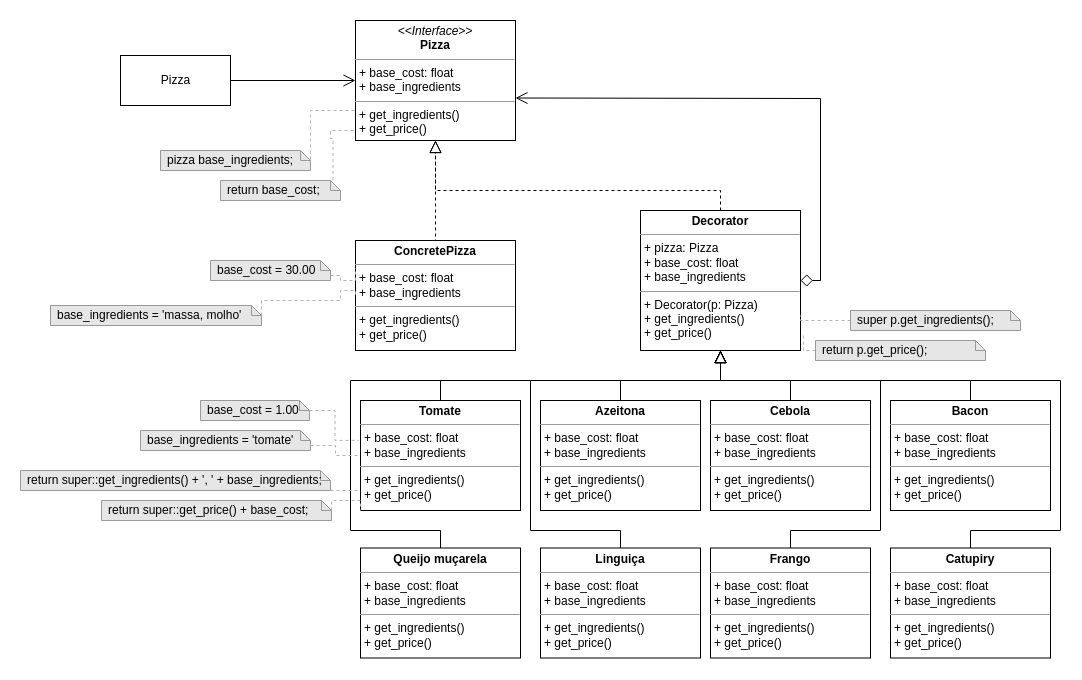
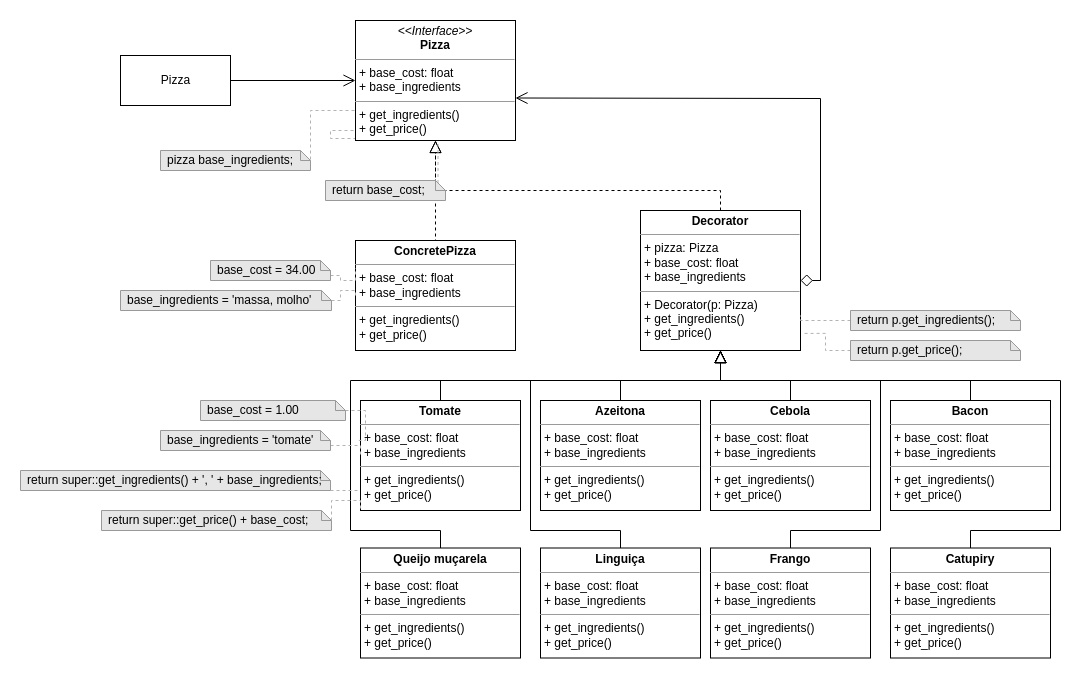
  <mxCell id="0" />
  <mxCell id="1" parent="0" />
  <mxCell id="2" style="edgeStyle=orthogonalEdgeStyle;rounded=0;orthogonalLoop=1;jettySize=auto;html=1;endArrow=block;endFill=0;dashed=1;endSize=10;startSize=10;" parent="1" edge="1"><mxGeometry relative="1" as="geometry"><mxPoint x="435" y="260" as="sourcePoint" /><mxPoint x="435" y="140" as="targetPoint" /></mxGeometry></mxCell>
  <mxCell id="3" style="edgeStyle=orthogonalEdgeStyle;rounded=0;orthogonalLoop=1;jettySize=auto;html=1;endArrow=block;endFill=0;dashed=1;endSize=10;startSize=10;" parent="1" source="5" edge="1"><mxGeometry relative="1" as="geometry"><mxPoint x="435" y="140" as="targetPoint" /><Array as="points"><mxPoint x="720" y="190" /><mxPoint x="435" y="190" /></Array></mxGeometry></mxCell>
  <mxCell id="4" style="edgeStyle=orthogonalEdgeStyle;rounded=0;orthogonalLoop=1;jettySize=auto;html=1;exitX=1;exitY=0.5;exitDx=0;exitDy=0;entryX=1;entryY=0.5;entryDx=0;entryDy=0;endArrow=diamond;endFill=0;startArrow=open;startFill=0;endSize=10;startSize=10;" parent="1" target="5" edge="1"><mxGeometry relative="1" as="geometry"><mxPoint x="515" y="97.5" as="sourcePoint" /></mxGeometry></mxCell>
  <mxCell id="5" value="&lt;p style=&quot;margin: 0px ; margin-top: 4px ; text-align: center&quot;&gt;&lt;b&gt;Decorator&lt;/b&gt;&lt;/p&gt;&lt;hr size=&quot;1&quot;&gt;&lt;p style=&quot;margin: 0px ; margin-left: 4px&quot;&gt;+ pizza: Pizza&lt;/p&gt;&lt;p style=&quot;margin: 0px 0px 0px 4px&quot;&gt;+ base_cost: float&lt;/p&gt;&lt;p style=&quot;margin: 0px 0px 0px 4px&quot;&gt;+ base_ingredients&lt;/p&gt;&lt;hr size=&quot;1&quot;&gt;&lt;p style=&quot;margin: 0px ; margin-left: 4px&quot;&gt;+ Decorator(p: Pizza)&lt;/p&gt;&lt;p style=&quot;margin: 0px ; margin-left: 4px&quot;&gt;+ get_ingredients()&lt;br&gt;+ get_price()&lt;br&gt;&lt;/p&gt;" style="verticalAlign=top;align=left;overflow=fill;fontSize=12;fontFamily=Helvetica;html=1;" parent="1" vertex="1"><mxGeometry x="640" y="210" width="160" height="140" as="geometry" /></mxCell>
  <mxCell id="6" value="" style="edgeStyle=orthogonalEdgeStyle;rounded=0;orthogonalLoop=1;jettySize=auto;html=1;startArrow=none;startFill=0;endArrow=open;endFill=0;startSize=10;endSize=10;" parent="1" source="7" target="25" edge="1"><mxGeometry relative="1" as="geometry" /></mxCell>
  <mxCell id="7" value="Pizza" style="html=1;" parent="1" vertex="1"><mxGeometry x="120" y="55" width="110" height="50" as="geometry" /></mxCell>
  <mxCell id="8" style="edgeStyle=orthogonalEdgeStyle;rounded=0;orthogonalLoop=1;jettySize=auto;html=1;entryX=0.5;entryY=1;entryDx=0;entryDy=0;endArrow=block;endFill=0;endSize=10;startSize=10;" parent="1" target="5" edge="1"><mxGeometry relative="1" as="geometry"><mxPoint x="440" y="430" as="sourcePoint" /><Array as="points"><mxPoint x="440" y="380" /><mxPoint x="720" y="380" /></Array></mxGeometry></mxCell>
  <mxCell id="9" style="edgeStyle=orthogonalEdgeStyle;rounded=0;orthogonalLoop=1;jettySize=auto;html=1;startArrow=none;startFill=0;endArrow=block;endFill=0;startSize=10;endSize=10;exitX=0.5;exitY=0;exitDx=0;exitDy=0;" parent="1" source="29" edge="1"><mxGeometry relative="1" as="geometry"><mxPoint x="720" y="350" as="targetPoint" /><mxPoint x="620" y="530" as="sourcePoint" /><Array as="points"><mxPoint x="620" y="530" /><mxPoint x="530" y="530" /><mxPoint x="530" y="380" /><mxPoint x="720" y="380" /></Array></mxGeometry></mxCell>
  <mxCell id="10" style="edgeStyle=orthogonalEdgeStyle;rounded=0;orthogonalLoop=1;jettySize=auto;html=1;exitX=0.5;exitY=0;exitDx=0;exitDy=0;startArrow=none;startFill=0;endArrow=block;endFill=0;startSize=10;endSize=10;" parent="1" edge="1"><mxGeometry relative="1" as="geometry"><mxPoint x="720" y="350" as="targetPoint" /><mxPoint x="620" y="430" as="sourcePoint" /><Array as="points"><mxPoint x="620" y="380" /><mxPoint x="720" y="380" /></Array></mxGeometry></mxCell>
  <mxCell id="11" style="edgeStyle=orthogonalEdgeStyle;rounded=0;orthogonalLoop=1;jettySize=auto;html=1;startArrow=none;startFill=0;endArrow=block;endFill=0;startSize=10;endSize=10;" parent="1" edge="1"><mxGeometry relative="1" as="geometry"><mxPoint x="720" y="350" as="targetPoint" /><mxPoint x="440" y="547.5" as="sourcePoint" /><Array as="points"><mxPoint x="440" y="530" /><mxPoint x="350" y="530" /><mxPoint x="350" y="380" /><mxPoint x="720" y="380" /></Array></mxGeometry></mxCell>
  <mxCell id="12" style="edgeStyle=orthogonalEdgeStyle;rounded=0;orthogonalLoop=1;jettySize=auto;html=1;startArrow=none;startFill=0;endArrow=block;endFill=0;startSize=10;endSize=10;" parent="1" edge="1"><mxGeometry relative="1" as="geometry"><mxPoint x="720" y="350" as="targetPoint" /><mxPoint x="790" y="430" as="sourcePoint" /><Array as="points"><mxPoint x="790" y="380" /><mxPoint x="720" y="380" /></Array></mxGeometry></mxCell>
  <mxCell id="13" style="edgeStyle=orthogonalEdgeStyle;rounded=0;orthogonalLoop=1;jettySize=auto;html=1;exitX=0.5;exitY=0;exitDx=0;exitDy=0;entryX=0.5;entryY=1;entryDx=0;entryDy=0;startArrow=none;startFill=0;endArrow=block;endFill=0;startSize=10;endSize=10;" parent="1" source="32" target="5" edge="1"><mxGeometry relative="1" as="geometry"><mxPoint x="790" y="530" as="sourcePoint" /><Array as="points"><mxPoint x="790" y="530" /><mxPoint x="880" y="530" /><mxPoint x="880" y="380" /><mxPoint x="720" y="380" /></Array></mxGeometry></mxCell>
  <mxCell id="14" style="edgeStyle=orthogonalEdgeStyle;rounded=0;orthogonalLoop=1;jettySize=auto;html=1;exitX=0.5;exitY=0;exitDx=0;exitDy=0;entryX=0.5;entryY=1;entryDx=0;entryDy=0;startArrow=none;startFill=0;endArrow=block;endFill=0;startSize=10;endSize=10;" parent="1" target="5" edge="1"><mxGeometry relative="1" as="geometry"><mxPoint x="970" y="430" as="sourcePoint" /><Array as="points"><mxPoint x="970" y="380" /><mxPoint x="720" y="380" /></Array></mxGeometry></mxCell>
  <mxCell id="15" style="edgeStyle=orthogonalEdgeStyle;rounded=0;orthogonalLoop=1;jettySize=auto;html=1;exitX=0.5;exitY=0;exitDx=0;exitDy=0;entryX=0.5;entryY=1;entryDx=0;entryDy=0;startArrow=none;startFill=0;endArrow=block;endFill=0;startSize=10;endSize=10;" parent="1" source="33" target="5" edge="1"><mxGeometry relative="1" as="geometry"><mxPoint x="970" y="530" as="sourcePoint" /><Array as="points"><mxPoint x="970" y="530" /><mxPoint x="1060" y="530" /><mxPoint x="1060" y="380" /><mxPoint x="720" y="380" /></Array></mxGeometry></mxCell>
  <mxCell id="16" style="edgeStyle=orthogonalEdgeStyle;rounded=0;orthogonalLoop=1;jettySize=auto;html=1;exitX=0;exitY=1;exitDx=0;exitDy=0;entryX=0;entryY=0;entryDx=112.5;entryDy=7.5;entryPerimeter=0;startArrow=none;startFill=0;endArrow=none;endFill=0;startSize=10;endSize=10;dashed=1;strokeColor=#B3B3B3;" parent="1" source="25" target="18" edge="1"><mxGeometry relative="1" as="geometry"><Array as="points"><mxPoint x="355" y="130" /><mxPoint x="330" y="130" /><mxPoint x="330" y="138" /></Array></mxGeometry></mxCell>
  <mxCell id="17" value="&lt;p style=&quot;margin: 0px ; margin-top: 4px ; text-align: center&quot;&gt;&lt;b&gt;ConcretePizza&lt;/b&gt;&lt;/p&gt;&lt;hr size=&quot;1&quot;&gt;&lt;p style=&quot;margin: 0px ; margin-left: 4px&quot;&gt;+ base_cost: float&lt;/p&gt;&lt;p style=&quot;margin: 0px ; margin-left: 4px&quot;&gt;+ base_ingredients&lt;/p&gt;&lt;hr size=&quot;1&quot;&gt;&lt;p style=&quot;margin: 0px ; margin-left: 4px&quot;&gt;+ get_ingredients()&lt;br&gt;+ get_price()&lt;br&gt;&lt;/p&gt;" style="verticalAlign=top;align=left;overflow=fill;fontSize=12;fontFamily=Helvetica;html=1;fillColor=#FFFFFF;" parent="1" vertex="1"><mxGeometry x="355" y="240" width="160" height="110" as="geometry" /></mxCell>
- <mxCell id="18" value="return base_cost;" style="shape=note2;boundedLbl=1;whiteSpace=wrap;html=1;size=10;verticalAlign=middle;align=left;fillColor=#E6E6E6;spacingLeft=5;strokeColor=#999999;" parent="1" vertex="1"><mxGeometry x="220" y="180" width="120" height="20" as="geometry" /></mxCell>
+ <mxCell id="18" value="return base_cost;" style="shape=note2;boundedLbl=1;whiteSpace=wrap;html=1;size=10;verticalAlign=middle;align=left;fillColor=#E6E6E6;spacingLeft=5;strokeColor=#999999;" parent="1" vertex="1"><mxGeometry x="325" y="180" width="120" height="20" as="geometry" /></mxCell>
  <mxCell id="19" style="edgeStyle=orthogonalEdgeStyle;rounded=0;orthogonalLoop=1;jettySize=auto;html=1;entryX=0;entryY=0.75;entryDx=0;entryDy=0;dashed=1;startArrow=none;startFill=0;endArrow=none;endFill=0;startSize=10;endSize=10;strokeColor=#B3B3B3;exitX=0;exitY=0;exitDx=150;exitDy=15;exitPerimeter=0;" parent="1" source="20" target="25" edge="1"><mxGeometry relative="1" as="geometry"><Array as="points"><mxPoint x="310" y="110" /></Array></mxGeometry></mxCell>
  <mxCell id="20" value="pizza base_ingredients;" style="shape=note2;boundedLbl=1;whiteSpace=wrap;html=1;size=10;verticalAlign=middle;align=left;fillColor=#E6E6E6;spacingLeft=5;strokeColor=#999999;" parent="1" vertex="1"><mxGeometry x="160" y="150" width="150" height="20" as="geometry" /></mxCell>
  <mxCell id="21" style="edgeStyle=orthogonalEdgeStyle;rounded=0;orthogonalLoop=1;jettySize=auto;html=1;entryX=1;entryY=0.75;entryDx=0;entryDy=0;dashed=1;startArrow=none;startFill=0;endArrow=none;endFill=0;startSize=10;endSize=10;strokeColor=#B3B3B3;" parent="1" source="22" target="5" edge="1"><mxGeometry relative="1" as="geometry"><Array as="points"><mxPoint x="800" y="320" /></Array></mxGeometry></mxCell>
- <mxCell id="22" value="super p.get_ingredients();&amp;nbsp;" style="shape=note2;boundedLbl=1;whiteSpace=wrap;html=1;size=10;verticalAlign=middle;align=left;fillColor=#E6E6E6;spacingLeft=5;strokeColor=#999999;" parent="1" vertex="1"><mxGeometry x="850" y="310" width="170" height="20" as="geometry" /></mxCell>
+ <mxCell id="22" value="return p.get_ingredients();&amp;nbsp;" style="shape=note2;boundedLbl=1;whiteSpace=wrap;html=1;size=10;verticalAlign=middle;align=left;fillColor=#E6E6E6;spacingLeft=5;strokeColor=#999999;" parent="1" vertex="1"><mxGeometry x="850" y="310" width="170" height="20" as="geometry" /></mxCell>
  <mxCell id="23" style="edgeStyle=orthogonalEdgeStyle;rounded=0;orthogonalLoop=1;jettySize=auto;html=1;exitX=0;exitY=0;exitDx=310;exitDy=20;exitPerimeter=0;entryX=0;entryY=0.75;entryDx=0;entryDy=0;dashed=1;startArrow=none;startFill=0;endArrow=none;endFill=0;startSize=10;endSize=10;strokeColor=#B3B3B3;" parent="1" source="24" target="26" edge="1"><mxGeometry relative="1" as="geometry" /></mxCell>
  <mxCell id="24" value="return super::get_ingredients() + ', ' + base_ingredients;" style="shape=note2;boundedLbl=1;whiteSpace=wrap;html=1;size=10;verticalAlign=middle;align=left;fillColor=#E6E6E6;spacingLeft=5;strokeColor=#999999;" parent="1" vertex="1"><mxGeometry x="20" y="470" width="310" height="20" as="geometry" /></mxCell>
  <mxCell id="25" value="&lt;p style=&quot;margin: 0px ; margin-top: 4px ; text-align: center&quot;&gt;&lt;i&gt;&amp;lt;&amp;lt;Interface&amp;gt;&amp;gt;&lt;/i&gt;&lt;br&gt;&lt;b&gt;Pizza&lt;/b&gt;&lt;/p&gt;&lt;hr size=&quot;1&quot;&gt;&lt;p style=&quot;margin: 0px ; margin-left: 4px&quot;&gt;+ base_cost: float&lt;br&gt;&lt;/p&gt;&lt;p style=&quot;margin: 0px ; margin-left: 4px&quot;&gt;+ base_ingredients&lt;/p&gt;&lt;hr size=&quot;1&quot;&gt;&lt;p style=&quot;margin: 0px ; margin-left: 4px&quot;&gt;+ get_ingredients()&lt;br&gt;+ get_price()&lt;br&gt;&lt;/p&gt;" style="verticalAlign=top;align=left;overflow=fill;fontSize=12;fontFamily=Helvetica;html=1;fillColor=#FFFFFF;" parent="1" vertex="1"><mxGeometry x="355" y="20" width="160" height="120" as="geometry" /></mxCell>
  <mxCell id="26" value="&lt;p style=&quot;margin: 0px ; margin-top: 4px ; text-align: center&quot;&gt;&lt;b&gt;Tomate&lt;/b&gt;&lt;/p&gt;&lt;hr size=&quot;1&quot;&gt;&lt;p style=&quot;margin: 0px ; margin-left: 4px&quot;&gt;+ base_cost: float&lt;/p&gt;&lt;p style=&quot;margin: 0px ; margin-left: 4px&quot;&gt;+ base_ingredients&lt;/p&gt;&lt;hr size=&quot;1&quot;&gt;&lt;p style=&quot;margin: 0px ; margin-left: 4px&quot;&gt;+ get_ingredients()&lt;br&gt;+ get_price()&lt;br&gt;&lt;/p&gt;" style="verticalAlign=top;align=left;overflow=fill;fontSize=12;fontFamily=Helvetica;html=1;fillColor=#FFFFFF;" parent="1" vertex="1"><mxGeometry x="360" y="400" width="160" height="110" as="geometry" /></mxCell>
  <mxCell id="27" value="&lt;p style=&quot;margin: 0px ; margin-top: 4px ; text-align: center&quot;&gt;&lt;b&gt;Queijo muçarela&lt;/b&gt;&lt;/p&gt;&lt;hr size=&quot;1&quot;&gt;&lt;p style=&quot;margin: 0px ; margin-left: 4px&quot;&gt;+ base_cost: float&lt;/p&gt;&lt;p style=&quot;margin: 0px ; margin-left: 4px&quot;&gt;+ base_ingredients&lt;/p&gt;&lt;hr size=&quot;1&quot;&gt;&lt;p style=&quot;margin: 0px ; margin-left: 4px&quot;&gt;+ get_ingredients()&lt;br&gt;+ get_price()&lt;br&gt;&lt;/p&gt;" style="verticalAlign=top;align=left;overflow=fill;fontSize=12;fontFamily=Helvetica;html=1;fillColor=#FFFFFF;" parent="1" vertex="1"><mxGeometry x="360" y="547.5" width="160" height="110" as="geometry" /></mxCell>
  <mxCell id="28" value="&lt;p style=&quot;margin: 0px ; margin-top: 4px ; text-align: center&quot;&gt;&lt;b&gt;Azeitona&lt;/b&gt;&lt;/p&gt;&lt;hr size=&quot;1&quot;&gt;&lt;p style=&quot;margin: 0px ; margin-left: 4px&quot;&gt;+ base_cost: float&lt;/p&gt;&lt;p style=&quot;margin: 0px ; margin-left: 4px&quot;&gt;+ base_ingredients&lt;/p&gt;&lt;hr size=&quot;1&quot;&gt;&lt;p style=&quot;margin: 0px ; margin-left: 4px&quot;&gt;+ get_ingredients()&lt;br&gt;+ get_price()&lt;br&gt;&lt;/p&gt;" style="verticalAlign=top;align=left;overflow=fill;fontSize=12;fontFamily=Helvetica;html=1;fillColor=#FFFFFF;" parent="1" vertex="1"><mxGeometry x="540" y="400" width="160" height="110" as="geometry" /></mxCell>
  <mxCell id="29" value="&lt;p style=&quot;margin: 0px ; margin-top: 4px ; text-align: center&quot;&gt;&lt;b&gt;Linguiça&lt;/b&gt;&lt;/p&gt;&lt;hr size=&quot;1&quot;&gt;&lt;p style=&quot;margin: 0px ; margin-left: 4px&quot;&gt;+ base_cost: float&lt;/p&gt;&lt;p style=&quot;margin: 0px ; margin-left: 4px&quot;&gt;+ base_ingredients&lt;/p&gt;&lt;hr size=&quot;1&quot;&gt;&lt;p style=&quot;margin: 0px ; margin-left: 4px&quot;&gt;+ get_ingredients()&lt;br&gt;+ get_price()&lt;br&gt;&lt;/p&gt;" style="verticalAlign=top;align=left;overflow=fill;fontSize=12;fontFamily=Helvetica;html=1;fillColor=#FFFFFF;" parent="1" vertex="1"><mxGeometry x="540" y="547.5" width="160" height="110" as="geometry" /></mxCell>
  <mxCell id="30" value="&lt;p style=&quot;margin: 0px ; margin-top: 4px ; text-align: center&quot;&gt;&lt;b&gt;Cebola&lt;/b&gt;&lt;/p&gt;&lt;hr size=&quot;1&quot;&gt;&lt;p style=&quot;margin: 0px ; margin-left: 4px&quot;&gt;+ base_cost: float&lt;/p&gt;&lt;p style=&quot;margin: 0px ; margin-left: 4px&quot;&gt;+ base_ingredients&lt;/p&gt;&lt;hr size=&quot;1&quot;&gt;&lt;p style=&quot;margin: 0px ; margin-left: 4px&quot;&gt;+ get_ingredients()&lt;br&gt;+ get_price()&lt;br&gt;&lt;/p&gt;" style="verticalAlign=top;align=left;overflow=fill;fontSize=12;fontFamily=Helvetica;html=1;fillColor=#FFFFFF;" parent="1" vertex="1"><mxGeometry x="710" y="400" width="160" height="110" as="geometry" /></mxCell>
  <mxCell id="31" value="&lt;p style=&quot;margin: 0px ; margin-top: 4px ; text-align: center&quot;&gt;&lt;b&gt;Bacon&lt;/b&gt;&lt;/p&gt;&lt;hr size=&quot;1&quot;&gt;&lt;p style=&quot;margin: 0px ; margin-left: 4px&quot;&gt;+ base_cost: float&lt;/p&gt;&lt;p style=&quot;margin: 0px ; margin-left: 4px&quot;&gt;+ base_ingredients&lt;/p&gt;&lt;hr size=&quot;1&quot;&gt;&lt;p style=&quot;margin: 0px ; margin-left: 4px&quot;&gt;+ get_ingredients()&lt;br&gt;+ get_price()&lt;br&gt;&lt;/p&gt;" style="verticalAlign=top;align=left;overflow=fill;fontSize=12;fontFamily=Helvetica;html=1;fillColor=#FFFFFF;" parent="1" vertex="1"><mxGeometry x="890" y="400" width="160" height="110" as="geometry" /></mxCell>
  <mxCell id="32" value="&lt;p style=&quot;margin: 0px ; margin-top: 4px ; text-align: center&quot;&gt;&lt;b&gt;Frango&lt;/b&gt;&lt;/p&gt;&lt;hr size=&quot;1&quot;&gt;&lt;p style=&quot;margin: 0px ; margin-left: 4px&quot;&gt;+ base_cost: float&lt;/p&gt;&lt;p style=&quot;margin: 0px ; margin-left: 4px&quot;&gt;+ base_ingredients&lt;/p&gt;&lt;hr size=&quot;1&quot;&gt;&lt;p style=&quot;margin: 0px ; margin-left: 4px&quot;&gt;+ get_ingredients()&lt;br&gt;+ get_price()&lt;br&gt;&lt;/p&gt;" style="verticalAlign=top;align=left;overflow=fill;fontSize=12;fontFamily=Helvetica;html=1;fillColor=#FFFFFF;" parent="1" vertex="1"><mxGeometry x="710" y="547.5" width="160" height="110" as="geometry" /></mxCell>
  <mxCell id="33" value="&lt;p style=&quot;margin: 0px ; margin-top: 4px ; text-align: center&quot;&gt;&lt;b&gt;Catupiry&lt;/b&gt;&lt;/p&gt;&lt;hr size=&quot;1&quot;&gt;&lt;p style=&quot;margin: 0px ; margin-left: 4px&quot;&gt;+ base_cost: float&lt;/p&gt;&lt;p style=&quot;margin: 0px ; margin-left: 4px&quot;&gt;+ base_ingredients&lt;/p&gt;&lt;hr size=&quot;1&quot;&gt;&lt;p style=&quot;margin: 0px ; margin-left: 4px&quot;&gt;+ get_ingredients()&lt;br&gt;+ get_price()&lt;br&gt;&lt;/p&gt;" style="verticalAlign=top;align=left;overflow=fill;fontSize=12;fontFamily=Helvetica;html=1;fillColor=#FFFFFF;" parent="1" vertex="1"><mxGeometry x="890" y="547.5" width="160" height="110" as="geometry" /></mxCell>
  <mxCell id="34" style="edgeStyle=orthogonalEdgeStyle;rounded=0;orthogonalLoop=1;jettySize=auto;html=1;exitX=0;exitY=0;exitDx=120;exitDy=15;exitPerimeter=0;entryX=0;entryY=0.25;entryDx=0;entryDy=0;dashed=1;startArrow=none;startFill=0;endArrow=none;endFill=0;startSize=10;endSize=10;strokeColor=#B3B3B3;" parent="1" source="35" target="17" edge="1"><mxGeometry relative="1" as="geometry"><Array as="points"><mxPoint x="340" y="275" /><mxPoint x="340" y="280" /><mxPoint x="355" y="280" /></Array></mxGeometry></mxCell>
- <mxCell id="35" value="base_cost = 30.00" style="shape=note2;boundedLbl=1;whiteSpace=wrap;html=1;size=10;verticalAlign=middle;align=left;fillColor=#E6E6E6;spacingLeft=5;strokeColor=#999999;" parent="1" vertex="1"><mxGeometry x="210" y="260" width="120" height="20" as="geometry" /></mxCell>
+ <mxCell id="35" value="base_cost = 34.00" style="shape=note2;boundedLbl=1;whiteSpace=wrap;html=1;size=10;verticalAlign=middle;align=left;fillColor=#E6E6E6;spacingLeft=5;strokeColor=#999999;" parent="1" vertex="1"><mxGeometry x="210" y="260" width="120" height="20" as="geometry" /></mxCell>
  <mxCell id="36" style="edgeStyle=orthogonalEdgeStyle;rounded=0;orthogonalLoop=1;jettySize=auto;html=1;exitX=0;exitY=0;exitDx=211;exitDy=10;exitPerimeter=0;entryX=0;entryY=0.5;entryDx=0;entryDy=0;dashed=1;startArrow=none;startFill=0;endArrow=none;endFill=0;startSize=10;endSize=10;strokeColor=#B3B3B3;" parent="1" source="37" target="17" edge="1"><mxGeometry relative="1" as="geometry"><Array as="points"><mxPoint x="340" y="300" /><mxPoint x="340" y="290" /><mxPoint x="355" y="290" /></Array></mxGeometry></mxCell>
- <mxCell id="37" value="base_ingredients = 'massa, molho'" style="shape=note2;boundedLbl=1;whiteSpace=wrap;html=1;size=10;verticalAlign=middle;align=left;fillColor=#E6E6E6;spacingLeft=5;strokeColor=#999999;" parent="1" vertex="1"><mxGeometry x="50" y="305" width="211" height="20" as="geometry" /></mxCell>
+ <mxCell id="37" value="base_ingredients = 'massa, molho'" style="shape=note2;boundedLbl=1;whiteSpace=wrap;html=1;size=10;verticalAlign=middle;align=left;fillColor=#E6E6E6;spacingLeft=5;strokeColor=#999999;" parent="1" vertex="1"><mxGeometry x="120" y="290" width="211" height="20" as="geometry" /></mxCell>
  <mxCell id="38" style="edgeStyle=orthogonalEdgeStyle;rounded=0;orthogonalLoop=1;jettySize=auto;html=1;exitX=0;exitY=0;exitDx=230;exitDy=10;exitPerimeter=0;entryX=0;entryY=1;entryDx=0;entryDy=0;dashed=1;startArrow=none;startFill=0;endArrow=none;endFill=0;startSize=10;endSize=10;strokeColor=#B3B3B3;" parent="1" source="39" target="26" edge="1"><mxGeometry relative="1" as="geometry"><Array as="points"><mxPoint x="331" y="500" /><mxPoint x="360" y="500" /></Array></mxGeometry></mxCell>
- <mxCell id="39" value="return super::get_price() + base_cost;" style="shape=note2;boundedLbl=1;whiteSpace=wrap;html=1;size=10;verticalAlign=middle;align=left;fillColor=#E6E6E6;spacingLeft=5;strokeColor=#999999;" parent="1" vertex="1"><mxGeometry x="101" y="500" width="230" height="20" as="geometry" /></mxCell>
+ <mxCell id="39" value="return super::get_price() + base_cost;" style="shape=note2;boundedLbl=1;whiteSpace=wrap;html=1;size=10;verticalAlign=middle;align=left;fillColor=#E6E6E6;spacingLeft=5;strokeColor=#999999;" parent="1" vertex="1"><mxGeometry x="101" y="510" width="230" height="20" as="geometry" /></mxCell>
  <mxCell id="40" style="edgeStyle=orthogonalEdgeStyle;rounded=0;orthogonalLoop=1;jettySize=auto;html=1;exitX=0;exitY=0;exitDx=109.0;exitDy=10;exitPerimeter=0;entryX=-0.01;entryY=0.363;entryDx=0;entryDy=0;entryPerimeter=0;dashed=1;startArrow=none;startFill=0;endArrow=none;endFill=0;startSize=10;endSize=10;strokeColor=#B3B3B3;" parent="1" source="41" target="26" edge="1"><mxGeometry relative="1" as="geometry" /></mxCell>
- <mxCell id="41" value="base_cost = 1.00" style="shape=note2;boundedLbl=1;whiteSpace=wrap;html=1;size=10;verticalAlign=middle;align=left;fillColor=#E6E6E6;spacingLeft=5;strokeColor=#999999;" parent="1" vertex="1"><mxGeometry x="200" y="400" width="109" height="20" as="geometry" /></mxCell>
+ <mxCell id="41" value="base_cost = 1.00" style="shape=note2;boundedLbl=1;whiteSpace=wrap;html=1;size=10;verticalAlign=middle;align=left;fillColor=#E6E6E6;spacingLeft=5;strokeColor=#999999;" parent="1" vertex="1"><mxGeometry x="200" y="400" width="145" height="20" as="geometry" /></mxCell>
  <mxCell id="42" style="edgeStyle=orthogonalEdgeStyle;rounded=0;orthogonalLoop=1;jettySize=auto;html=1;exitX=0;exitY=0;exitDx=170;exitDy=15;exitPerimeter=0;entryX=0;entryY=0.5;entryDx=0;entryDy=0;dashed=1;startArrow=none;startFill=0;endArrow=none;endFill=0;startSize=10;endSize=10;strokeColor=#B3B3B3;" parent="1" source="43" target="26" edge="1"><mxGeometry relative="1" as="geometry" /></mxCell>
- <mxCell id="43" value="base_ingredients = 'tomate'" style="shape=note2;boundedLbl=1;whiteSpace=wrap;html=1;size=10;verticalAlign=middle;align=left;fillColor=#E6E6E6;spacingLeft=5;strokeColor=#999999;" parent="1" vertex="1"><mxGeometry x="140" y="430" width="170" height="20" as="geometry" /></mxCell>
+ <mxCell id="43" value="base_ingredients = 'tomate'" style="shape=note2;boundedLbl=1;whiteSpace=wrap;html=1;size=10;verticalAlign=middle;align=left;fillColor=#E6E6E6;spacingLeft=5;strokeColor=#999999;" parent="1" vertex="1"><mxGeometry x="160" y="430" width="170" height="20" as="geometry" /></mxCell>
  <mxCell id="44" style="edgeStyle=orthogonalEdgeStyle;rounded=0;orthogonalLoop=1;jettySize=auto;html=1;exitX=0;exitY=0.5;exitDx=0;exitDy=0;exitPerimeter=0;entryX=1.018;entryY=0.878;entryDx=0;entryDy=0;entryPerimeter=0;startArrow=none;startFill=0;endArrow=none;endFill=0;startSize=10;endSize=10;dashed=1;strokeColor=#B3B3B3;" parent="1" source="45" target="5" edge="1"><mxGeometry relative="1" as="geometry" /></mxCell>
- <mxCell id="45" value="return p.get_price();&amp;nbsp;" style="shape=note2;boundedLbl=1;whiteSpace=wrap;html=1;size=10;verticalAlign=middle;align=left;fillColor=#E6E6E6;spacingLeft=5;strokeColor=#999999;" parent="1" vertex="1"><mxGeometry x="815" y="340" width="170" height="20" as="geometry" /></mxCell>
+ <mxCell id="45" value="return p.get_price();&amp;nbsp;" style="shape=note2;boundedLbl=1;whiteSpace=wrap;html=1;size=10;verticalAlign=middle;align=left;fillColor=#E6E6E6;spacingLeft=5;strokeColor=#999999;" parent="1" vertex="1"><mxGeometry x="850" y="340" width="170" height="20" as="geometry" /></mxCell>
